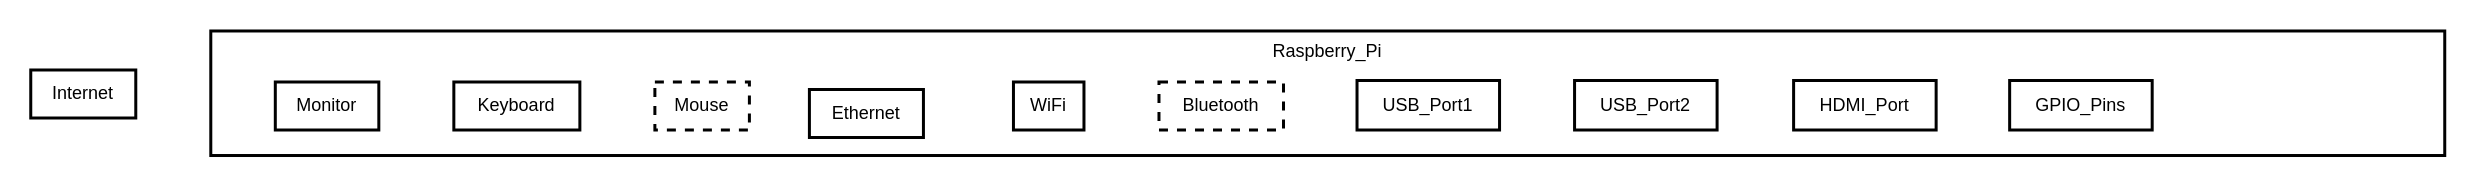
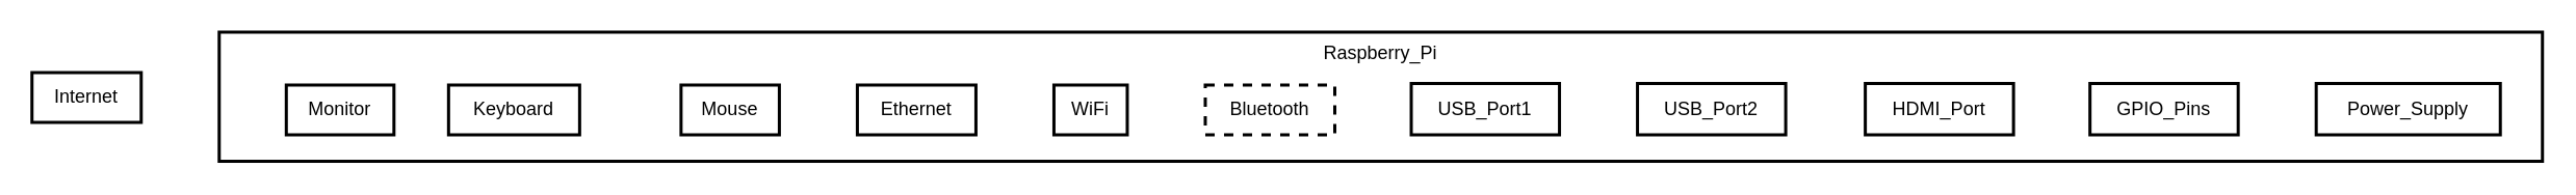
  <mxCell id="0" />
  <mxCell id="1" parent="0" />
  <mxCell id="2" value="Raspberry_Pi" style="whiteSpace=wrap;strokeWidth=2;verticalAlign=top;" vertex="1" parent="1"><mxGeometry x="140" width="1489" height="83" as="geometry" y="20" /></mxCell>
  <mxCell id="3" value="Monitor" style="whiteSpace=wrap;strokeWidth=2;" vertex="1" parent="2"><mxGeometry x="43" y="34" width="69" height="32" as="geometry" /></mxCell>
- <mxCell id="4" value="Keyboard" style="whiteSpace=wrap;strokeWidth=2;" vertex="1" parent="2"><mxGeometry x="162" y="34" width="84" height="32" as="geometry" /></mxCell>
- <mxCell id="5" value="Mouse" style="whiteSpace=wrap;strokeWidth=2;dashed=1;" vertex="1" parent="2"><mxGeometry x="296" y="34" width="63" height="32" as="geometry" /></mxCell>
- <mxCell id="6" value="Ethernet" style="whiteSpace=wrap;strokeWidth=2;" vertex="1" parent="2"><mxGeometry x="399" y="39" width="76" height="32" as="geometry" /></mxCell>
+ <mxCell id="4" value="Keyboard" style="whiteSpace=wrap;strokeWidth=2;" vertex="1" parent="2"><mxGeometry x="147" y="34" width="84" height="32" as="geometry" /></mxCell>
+ <mxCell id="5" value="Mouse" style="whiteSpace=wrap;strokeWidth=2;" vertex="1" parent="2"><mxGeometry x="296" y="34" width="63" height="32" as="geometry" /></mxCell>
+ <mxCell id="6" value="Ethernet" style="whiteSpace=wrap;strokeWidth=2;" vertex="1" parent="2"><mxGeometry x="409" y="34" width="76" height="32" as="geometry" /></mxCell>
  <mxCell id="7" value="WiFi" style="whiteSpace=wrap;strokeWidth=2;" vertex="1" parent="2"><mxGeometry x="535" y="34" width="47" height="32" as="geometry" /></mxCell>
  <mxCell id="8" value="Bluetooth" style="whiteSpace=wrap;strokeWidth=2;dashed=1;" vertex="1" parent="2"><mxGeometry x="632" y="34" width="83" height="32" as="geometry" /></mxCell>
  <mxCell id="9" value="USB_Port1" style="whiteSpace=wrap;strokeWidth=2;" vertex="1" parent="2"><mxGeometry x="764" y="33" width="95" height="33" as="geometry" /></mxCell>
  <mxCell id="10" value="USB_Port2" style="whiteSpace=wrap;strokeWidth=2;" vertex="1" parent="2"><mxGeometry x="909" y="33" width="95" height="33" as="geometry" /></mxCell>
  <mxCell id="11" value="HDMI_Port" style="whiteSpace=wrap;strokeWidth=2;" vertex="1" parent="2"><mxGeometry x="1055" y="33" width="95" height="33" as="geometry" /></mxCell>
  <mxCell id="12" value="GPIO_Pins" style="whiteSpace=wrap;strokeWidth=2;" vertex="1" parent="2"><mxGeometry x="1199" y="33" width="95" height="33" as="geometry" /></mxCell>
+ <mxCell id="13" value="Power_Supply" style="whiteSpace=wrap;strokeWidth=2;" vertex="1" parent="2"><mxGeometry x="1344" y="33" width="118" height="33" as="geometry" /></mxCell>
  <mxCell id="14" value="Internet" style="whiteSpace=wrap;strokeWidth=2;" vertex="1" parent="1"><mxGeometry y="46" width="70" height="32" as="geometry" x="20" /></mxCell>
